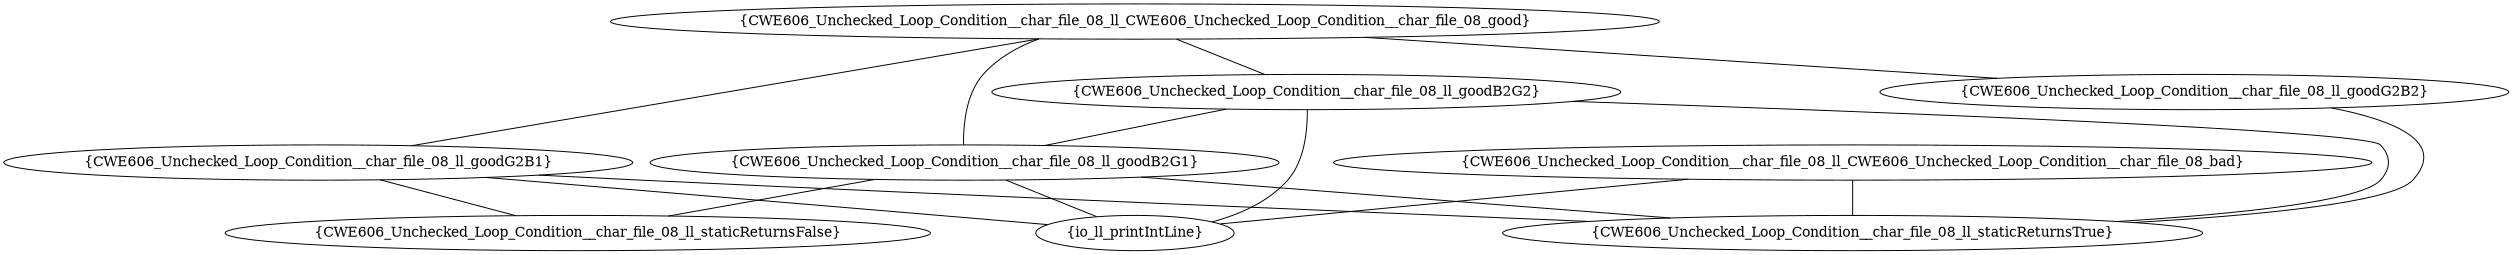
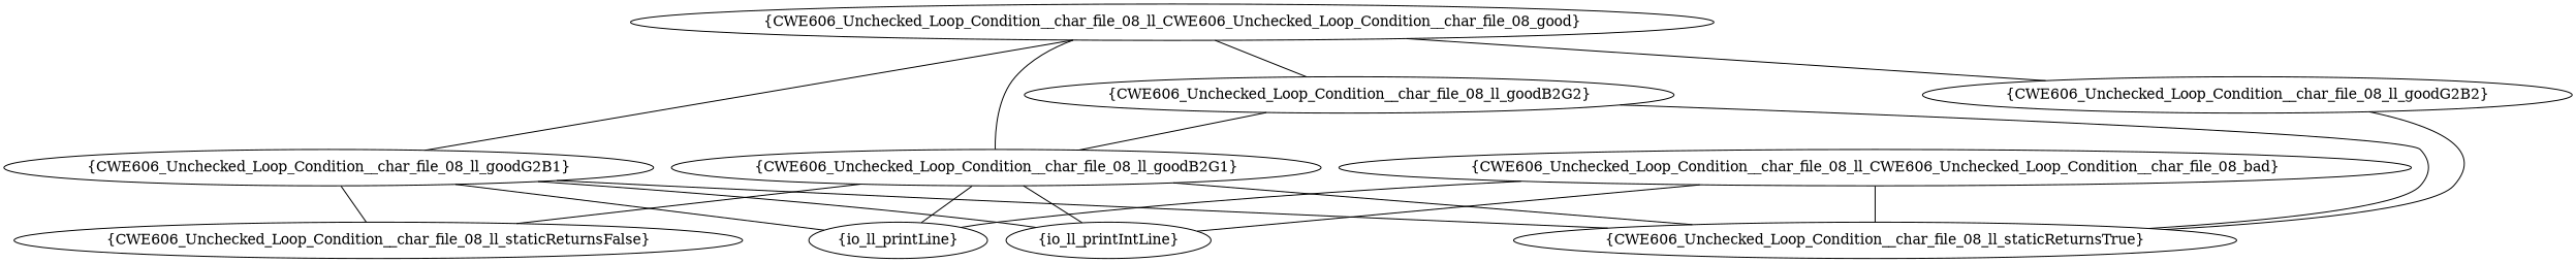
  graph {
    n1 [label="{CWE606_Unchecked_Loop_Condition__char_file_08_ll_CWE606_Unchecked_Loop_Condition__char_file_08_good}"]
    n2 [label="{CWE606_Unchecked_Loop_Condition__char_file_08_ll_goodB2G1}"]
    n3 [label="{CWE606_Unchecked_Loop_Condition__char_file_08_ll_goodB2G2}"]
    n4 [label="{CWE606_Unchecked_Loop_Condition__char_file_08_ll_goodG2B1}"]
    n5 [label="{CWE606_Unchecked_Loop_Condition__char_file_08_ll_goodG2B2}"]
    n6 [label="{CWE606_Unchecked_Loop_Condition__char_file_08_ll_staticReturnsFalse}"]
+   n7 [label="{io_ll_printLine}"]
    n8 [label="{CWE606_Unchecked_Loop_Condition__char_file_08_ll_staticReturnsTrue}"]
    n9 [label="{io_ll_printIntLine}"]
    n10 [label="{CWE606_Unchecked_Loop_Condition__char_file_08_ll_CWE606_Unchecked_Loop_Condition__char_file_08_bad}"]
    n1 -- n2
    n1 -- n3
    n1 -- n4
    n1 -- n5
    n2 -- n6
+   n2 -- n7
    n2 -- n8
    n2 -- n9
    n3 -- n2
    n3 -- n8
-   n3 -- n9
    n4 -- n6
+   n4 -- n7
    n4 -- n8
    n4 -- n9
    n5 -- n8
+   n10 -- n7
    n10 -- n8
    n10 -- n9
  }
